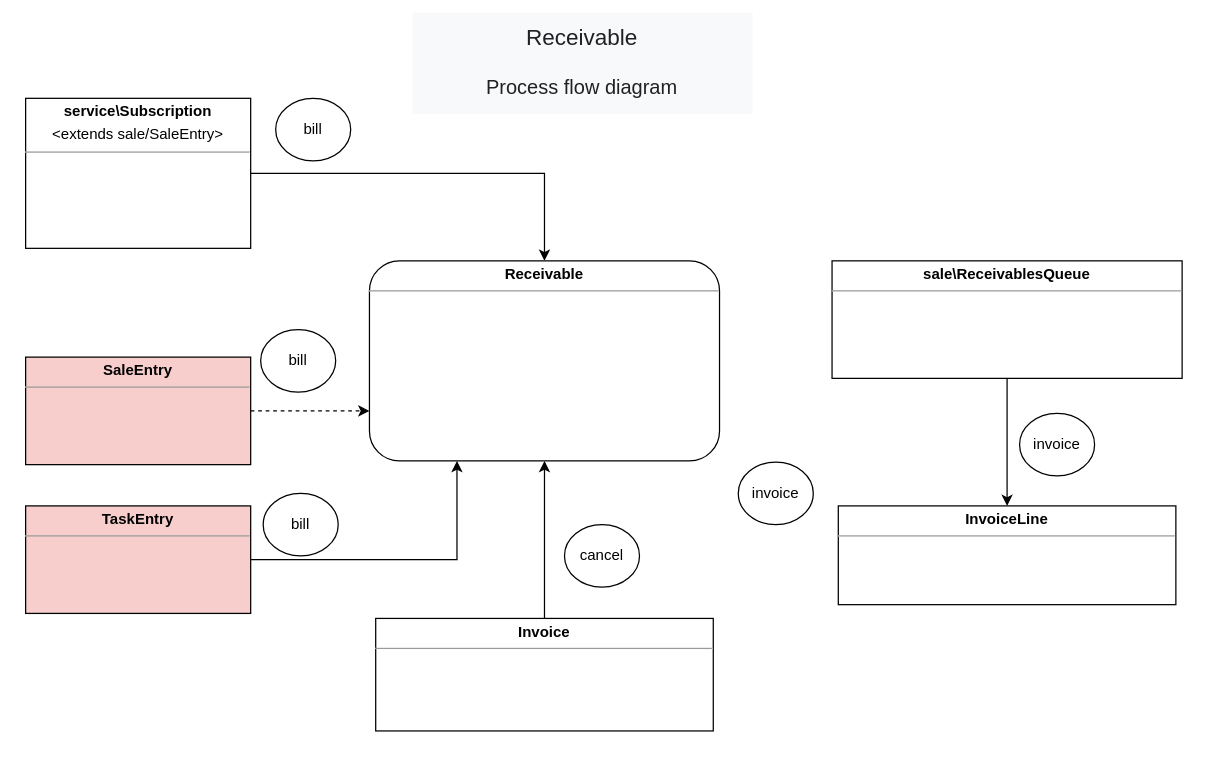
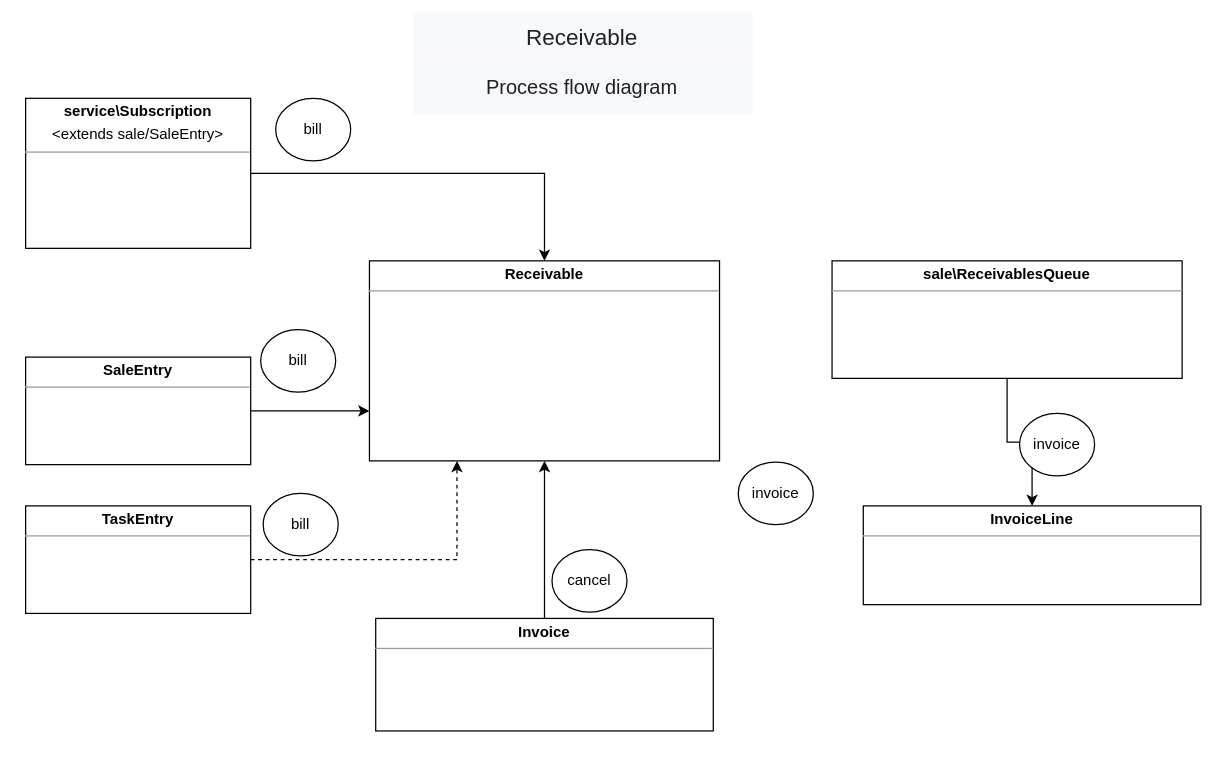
  <mxCell id="0" />
  <mxCell id="1" parent="0" />
  <mxCell id="2" value="&lt;p style=&quot;margin: 0px ; margin-top: 4px ; text-align: center&quot;&gt;&lt;b&gt;service\Subscription&lt;/b&gt;&lt;/p&gt;&lt;p style=&quot;margin: 0px ; margin-top: 4px ; text-align: center&quot;&gt;&amp;lt;extends sale/SaleEntry&amp;gt;&lt;br&gt;&lt;/p&gt;&lt;hr size=&quot;1&quot;&gt;&lt;p style=&quot;margin: 0px ; margin-left: 4px&quot;&gt;&lt;br&gt;&lt;/p&gt;" style="verticalAlign=top;align=left;overflow=fill;fontSize=12;fontFamily=Helvetica;html=1;rounded=0;shadow=0;comic=0;labelBackgroundColor=none;strokeWidth=1" parent="1" vertex="1"><mxGeometry x="20" y="78" width="180" height="120" as="geometry" /></mxCell>
- <mxCell id="3" value="&lt;p style=&quot;margin: 0px ; margin-top: 4px ; text-align: center&quot;&gt;&lt;b&gt;Receivable&lt;/b&gt;&lt;/p&gt;&lt;hr size=&quot;1&quot;&gt;&lt;p style=&quot;margin: 0px ; margin-left: 4px&quot;&gt;&lt;br&gt;&lt;/p&gt;&lt;p style=&quot;margin: 0px 0px 0px 4px;&quot;&gt;&lt;br&gt;&lt;/p&gt;" style="verticalAlign=top;align=left;overflow=fill;fontSize=12;fontFamily=Helvetica;html=1;shadow=0;comic=0;labelBackgroundColor=none;strokeWidth=1;rounded=1;" vertex="1" parent="1"><mxGeometry x="295" y="208" width="280" height="160" as="geometry" /></mxCell>
+ <mxCell id="3" value="&lt;p style=&quot;margin: 0px ; margin-top: 4px ; text-align: center&quot;&gt;&lt;b&gt;Receivable&lt;/b&gt;&lt;/p&gt;&lt;hr size=&quot;1&quot;&gt;&lt;p style=&quot;margin: 0px ; margin-left: 4px&quot;&gt;&lt;br&gt;&lt;/p&gt;&lt;p style=&quot;margin: 0px 0px 0px 4px;&quot;&gt;&lt;br&gt;&lt;/p&gt;" style="verticalAlign=top;align=left;overflow=fill;fontSize=12;fontFamily=Helvetica;html=1;rounded=0;shadow=0;comic=0;labelBackgroundColor=none;strokeWidth=1" vertex="1" parent="1"><mxGeometry x="295" y="208" width="280" height="160" as="geometry" /></mxCell>
  <mxCell id="4" value="&lt;p style=&quot;margin: 0px ; margin-top: 4px ; text-align: center&quot;&gt;&lt;b&gt;sale\ReceivablesQueue&lt;/b&gt;&lt;/p&gt;&lt;hr size=&quot;1&quot;&gt;&lt;p style=&quot;margin: 0px ; margin-left: 4px&quot;&gt;&lt;br&gt;&lt;/p&gt;&lt;p style=&quot;margin: 0px 0px 0px 4px;&quot;&gt;&lt;br&gt;&lt;/p&gt;&lt;p style=&quot;margin: 0px 0px 0px 4px;&quot;&gt;&lt;br&gt;&lt;/p&gt;&lt;p style=&quot;margin: 0px 0px 0px 4px;&quot;&gt;&lt;br&gt;&lt;/p&gt;&lt;p style=&quot;margin: 0px 0px 0px 4px;&quot;&gt;&lt;br&gt;&lt;/p&gt;&lt;p style=&quot;margin: 0px 0px 0px 4px;&quot;&gt;&lt;br&gt;&lt;/p&gt;&lt;p style=&quot;margin: 0px 0px 0px 4px;&quot;&gt;&lt;br&gt;&lt;/p&gt;&lt;p style=&quot;margin: 0px 0px 0px 4px;&quot;&gt;&lt;br&gt;&lt;/p&gt;" style="verticalAlign=top;align=left;overflow=fill;fontSize=12;fontFamily=Helvetica;html=1;rounded=0;shadow=0;comic=0;labelBackgroundColor=none;strokeWidth=1" vertex="1" parent="1"><mxGeometry x="665" y="208" width="280" height="94" as="geometry" /></mxCell>
- <mxCell id="5" value="&lt;p style=&quot;margin: 0px ; margin-top: 4px ; text-align: center&quot;&gt;&lt;b&gt;SaleEntry&lt;/b&gt;&lt;/p&gt;&lt;hr size=&quot;1&quot;&gt;&lt;p style=&quot;margin: 0px ; margin-left: 4px&quot;&gt;&lt;br&gt;&lt;/p&gt;&lt;p style=&quot;border-color: var(--border-color); margin: 0px 0px 0px 4px;&quot;&gt;&lt;span style=&quot;background-color: initial;&quot;&gt;&lt;br&gt;&lt;/span&gt;&lt;/p&gt;&lt;p style=&quot;margin: 0px 0px 0px 4px;&quot;&gt;&lt;br&gt;&lt;/p&gt;&lt;p style=&quot;margin: 0px 0px 0px 4px;&quot;&gt;&lt;br&gt;&lt;/p&gt;&lt;p style=&quot;margin: 0px 0px 0px 4px;&quot;&gt;&lt;br&gt;&lt;/p&gt;&lt;p style=&quot;margin: 0px 0px 0px 4px;&quot;&gt;&lt;br&gt;&lt;/p&gt;&lt;p style=&quot;margin: 0px 0px 0px 4px;&quot;&gt;&lt;br&gt;&lt;/p&gt;" style="verticalAlign=top;align=left;overflow=fill;fontSize=12;fontFamily=Helvetica;html=1;rounded=0;shadow=0;comic=0;labelBackgroundColor=none;strokeWidth=1;fillColor=#f8cecc;" vertex="1" parent="1"><mxGeometry x="20" y="285" width="180" height="86" as="geometry" /></mxCell>
+ <mxCell id="5" value="&lt;p style=&quot;margin: 0px ; margin-top: 4px ; text-align: center&quot;&gt;&lt;b&gt;SaleEntry&lt;/b&gt;&lt;/p&gt;&lt;hr size=&quot;1&quot;&gt;&lt;p style=&quot;margin: 0px ; margin-left: 4px&quot;&gt;&lt;br&gt;&lt;/p&gt;&lt;p style=&quot;border-color: var(--border-color); margin: 0px 0px 0px 4px;&quot;&gt;&lt;span style=&quot;background-color: initial;&quot;&gt;&lt;br&gt;&lt;/span&gt;&lt;/p&gt;&lt;p style=&quot;margin: 0px 0px 0px 4px;&quot;&gt;&lt;br&gt;&lt;/p&gt;&lt;p style=&quot;margin: 0px 0px 0px 4px;&quot;&gt;&lt;br&gt;&lt;/p&gt;&lt;p style=&quot;margin: 0px 0px 0px 4px;&quot;&gt;&lt;br&gt;&lt;/p&gt;&lt;p style=&quot;margin: 0px 0px 0px 4px;&quot;&gt;&lt;br&gt;&lt;/p&gt;&lt;p style=&quot;margin: 0px 0px 0px 4px;&quot;&gt;&lt;br&gt;&lt;/p&gt;" style="verticalAlign=top;align=left;overflow=fill;fontSize=12;fontFamily=Helvetica;html=1;rounded=0;shadow=0;comic=0;labelBackgroundColor=none;strokeWidth=1" vertex="1" parent="1"><mxGeometry x="20" y="285" width="180" height="86" as="geometry" /></mxCell>
  <mxCell id="6" value="&lt;p style=&quot;margin: 0px ; margin-top: 4px ; text-align: center&quot;&gt;&lt;b&gt;Invoice&lt;/b&gt;&lt;/p&gt;&lt;hr size=&quot;1&quot;&gt;&lt;p style=&quot;margin: 0px ; margin-left: 4px&quot;&gt;&lt;br&gt;&lt;/p&gt;&lt;p style=&quot;margin: 0px 0px 0px 4px&quot;&gt;&lt;br&gt;&lt;/p&gt;&lt;p style=&quot;margin: 0px 0px 0px 4px&quot;&gt;&lt;br&gt;&lt;/p&gt;&lt;p style=&quot;margin: 0px 0px 0px 4px&quot;&gt;&lt;br&gt;&lt;/p&gt;&lt;p style=&quot;margin: 0px 0px 0px 4px&quot;&gt;&lt;br&gt;&lt;/p&gt;" style="verticalAlign=top;align=left;overflow=fill;fontSize=12;fontFamily=Helvetica;html=1;rounded=0;shadow=0;comic=0;labelBackgroundColor=none;strokeWidth=1" vertex="1" parent="1"><mxGeometry x="300" y="494" width="270" height="90" as="geometry" /></mxCell>
- <mxCell id="7" value="&lt;p style=&quot;margin: 0px ; margin-top: 4px ; text-align: center&quot;&gt;&lt;b&gt;InvoiceLine&lt;/b&gt;&lt;/p&gt;&lt;hr size=&quot;1&quot;&gt;&lt;p style=&quot;margin: 0px ; margin-left: 4px&quot;&gt;&lt;br&gt;&lt;/p&gt;&lt;p style=&quot;margin: 0px 0px 0px 4px;&quot;&gt;&lt;br&gt;&lt;/p&gt;&lt;p style=&quot;margin: 0px 0px 0px 4px;&quot;&gt;&lt;br&gt;&lt;/p&gt;&lt;p style=&quot;margin: 0px 0px 0px 4px;&quot;&gt;&lt;br&gt;&lt;/p&gt;&lt;p style=&quot;margin: 0px 0px 0px 4px;&quot;&gt;&lt;br&gt;&lt;/p&gt;" style="verticalAlign=top;align=left;overflow=fill;fontSize=12;fontFamily=Helvetica;html=1;rounded=0;shadow=0;comic=0;labelBackgroundColor=none;strokeWidth=1" vertex="1" parent="1"><mxGeometry x="670" y="404" width="270" height="79" as="geometry" /></mxCell>
- <mxCell id="8" value="" style="endArrow=classic;html=1;rounded=0;exitX=1;exitY=0.5;exitDx=0;exitDy=0;entryX=0;entryY=0.75;entryDx=0;entryDy=0;dashed=1;" edge="1" parent="1" source="5" target="3"><mxGeometry width="50" height="50" relative="1" as="geometry"><mxPoint x="940" y="478" as="sourcePoint" /><mxPoint x="290" y="433" as="targetPoint" /></mxGeometry></mxCell>
+ <mxCell id="7" value="&lt;p style=&quot;margin: 0px ; margin-top: 4px ; text-align: center&quot;&gt;&lt;b&gt;InvoiceLine&lt;/b&gt;&lt;/p&gt;&lt;hr size=&quot;1&quot;&gt;&lt;p style=&quot;margin: 0px ; margin-left: 4px&quot;&gt;&lt;br&gt;&lt;/p&gt;&lt;p style=&quot;margin: 0px 0px 0px 4px;&quot;&gt;&lt;br&gt;&lt;/p&gt;&lt;p style=&quot;margin: 0px 0px 0px 4px;&quot;&gt;&lt;br&gt;&lt;/p&gt;&lt;p style=&quot;margin: 0px 0px 0px 4px;&quot;&gt;&lt;br&gt;&lt;/p&gt;&lt;p style=&quot;margin: 0px 0px 0px 4px;&quot;&gt;&lt;br&gt;&lt;/p&gt;" style="verticalAlign=top;align=left;overflow=fill;fontSize=12;fontFamily=Helvetica;html=1;rounded=0;shadow=0;comic=0;labelBackgroundColor=none;strokeWidth=1" vertex="1" parent="1"><mxGeometry x="690" y="404" width="270" height="79" as="geometry" /></mxCell>
+ <mxCell id="8" value="" style="endArrow=classic;html=1;rounded=0;exitX=1;exitY=0.5;exitDx=0;exitDy=0;entryX=0;entryY=0.75;entryDx=0;entryDy=0;" edge="1" parent="1" source="5" target="3"><mxGeometry width="50" height="50" relative="1" as="geometry"><mxPoint x="940" y="478" as="sourcePoint" /><mxPoint x="290" y="433" as="targetPoint" /></mxGeometry></mxCell>
  <mxCell id="9" value="bill" style="ellipse;whiteSpace=wrap;html=1;" vertex="1" parent="1"><mxGeometry x="208" y="263" width="60" height="50" as="geometry" /></mxCell>
  <mxCell id="10" value="" style="endArrow=classic;html=1;rounded=0;exitX=1;exitY=0.5;exitDx=0;exitDy=0;entryX=0.5;entryY=0;entryDx=0;entryDy=0;edgeStyle=orthogonalEdgeStyle;" edge="1" parent="1" source="2" target="3"><mxGeometry width="50" height="50" relative="1" as="geometry"><mxPoint x="940" y="478" as="sourcePoint" /><mxPoint x="990" y="428" as="targetPoint" /></mxGeometry></mxCell>
  <mxCell id="11" value="bill" style="ellipse;whiteSpace=wrap;html=1;" vertex="1" parent="1"><mxGeometry x="220" y="78" width="60" height="50" as="geometry" /></mxCell>
  <mxCell id="12" value="invoice" style="ellipse;whiteSpace=wrap;html=1;" vertex="1" parent="1"><mxGeometry x="590" y="369" width="60" height="50" as="geometry" /></mxCell>
  <mxCell id="13" value="" style="endArrow=classic;html=1;rounded=0;exitX=0.5;exitY=1;exitDx=0;exitDy=0;entryX=0.5;entryY=0;entryDx=0;entryDy=0;edgeStyle=orthogonalEdgeStyle;" edge="1" parent="1" source="4" target="7"><mxGeometry width="50" height="50" relative="1" as="geometry"><mxPoint x="445" y="378" as="sourcePoint" /><mxPoint x="680" y="417" as="targetPoint" /></mxGeometry></mxCell>
  <mxCell id="14" value="invoice" style="ellipse;whiteSpace=wrap;html=1;" vertex="1" parent="1"><mxGeometry x="815" y="330" width="60" height="50" as="geometry" /></mxCell>
- <mxCell id="15" value="&lt;p style=&quot;margin: 0px ; margin-top: 4px ; text-align: center&quot;&gt;&lt;b&gt;TaskEntry&lt;/b&gt;&lt;/p&gt;&lt;hr size=&quot;1&quot;&gt;&lt;p style=&quot;margin: 0px ; margin-left: 4px&quot;&gt;&lt;br&gt;&lt;/p&gt;&lt;p style=&quot;border-color: var(--border-color); margin: 0px 0px 0px 4px;&quot;&gt;&lt;span style=&quot;background-color: initial;&quot;&gt;&lt;br&gt;&lt;/span&gt;&lt;/p&gt;&lt;p style=&quot;margin: 0px 0px 0px 4px;&quot;&gt;&lt;br&gt;&lt;/p&gt;&lt;p style=&quot;margin: 0px 0px 0px 4px;&quot;&gt;&lt;br&gt;&lt;/p&gt;&lt;p style=&quot;margin: 0px 0px 0px 4px;&quot;&gt;&lt;br&gt;&lt;/p&gt;&lt;p style=&quot;margin: 0px 0px 0px 4px;&quot;&gt;&lt;br&gt;&lt;/p&gt;&lt;p style=&quot;margin: 0px 0px 0px 4px;&quot;&gt;&lt;br&gt;&lt;/p&gt;" style="verticalAlign=top;align=left;overflow=fill;fontSize=12;fontFamily=Helvetica;html=1;rounded=0;shadow=0;comic=0;labelBackgroundColor=none;strokeWidth=1;fillColor=#f8cecc;" vertex="1" parent="1"><mxGeometry x="20" y="404" width="180" height="86" as="geometry" /></mxCell>
- <mxCell id="16" value="" style="endArrow=classic;html=1;rounded=0;exitX=1;exitY=0.5;exitDx=0;exitDy=0;entryX=0.25;entryY=1;entryDx=0;entryDy=0;edgeStyle=orthogonalEdgeStyle;" edge="1" parent="1" source="15" target="3"><mxGeometry width="50" height="50" relative="1" as="geometry"><mxPoint x="210" y="338" as="sourcePoint" /><mxPoint x="305" y="338" as="targetPoint" /><Array as="points"><mxPoint x="365" y="447" /></Array></mxGeometry></mxCell>
+ <mxCell id="15" value="&lt;p style=&quot;margin: 0px ; margin-top: 4px ; text-align: center&quot;&gt;&lt;b&gt;TaskEntry&lt;/b&gt;&lt;/p&gt;&lt;hr size=&quot;1&quot;&gt;&lt;p style=&quot;margin: 0px ; margin-left: 4px&quot;&gt;&lt;br&gt;&lt;/p&gt;&lt;p style=&quot;border-color: var(--border-color); margin: 0px 0px 0px 4px;&quot;&gt;&lt;span style=&quot;background-color: initial;&quot;&gt;&lt;br&gt;&lt;/span&gt;&lt;/p&gt;&lt;p style=&quot;margin: 0px 0px 0px 4px;&quot;&gt;&lt;br&gt;&lt;/p&gt;&lt;p style=&quot;margin: 0px 0px 0px 4px;&quot;&gt;&lt;br&gt;&lt;/p&gt;&lt;p style=&quot;margin: 0px 0px 0px 4px;&quot;&gt;&lt;br&gt;&lt;/p&gt;&lt;p style=&quot;margin: 0px 0px 0px 4px;&quot;&gt;&lt;br&gt;&lt;/p&gt;&lt;p style=&quot;margin: 0px 0px 0px 4px;&quot;&gt;&lt;br&gt;&lt;/p&gt;" style="verticalAlign=top;align=left;overflow=fill;fontSize=12;fontFamily=Helvetica;html=1;rounded=0;shadow=0;comic=0;labelBackgroundColor=none;strokeWidth=1" vertex="1" parent="1"><mxGeometry x="20" y="404" width="180" height="86" as="geometry" /></mxCell>
+ <mxCell id="16" value="" style="endArrow=classic;html=1;rounded=0;exitX=1;exitY=0.5;exitDx=0;exitDy=0;entryX=0.25;entryY=1;entryDx=0;entryDy=0;edgeStyle=orthogonalEdgeStyle;dashed=1;" edge="1" parent="1" source="15" target="3"><mxGeometry width="50" height="50" relative="1" as="geometry"><mxPoint x="210" y="338" as="sourcePoint" /><mxPoint x="305" y="338" as="targetPoint" /><Array as="points"><mxPoint x="365" y="447" /></Array></mxGeometry></mxCell>
  <mxCell id="17" value="bill" style="ellipse;whiteSpace=wrap;html=1;" vertex="1" parent="1"><mxGeometry x="210" y="394" width="60" height="50" as="geometry" /></mxCell>
  <mxCell id="18" value="" style="endArrow=classic;html=1;rounded=0;exitX=0.5;exitY=0;exitDx=0;exitDy=0;edgeStyle=orthogonalEdgeStyle;entryX=0.5;entryY=1;entryDx=0;entryDy=0;" edge="1" parent="1" source="6" target="3"><mxGeometry width="50" height="50" relative="1" as="geometry"><mxPoint x="815" y="312" as="sourcePoint" /><mxPoint x="400" y="374" as="targetPoint" /></mxGeometry></mxCell>
- <mxCell id="19" value="cancel" style="ellipse;whiteSpace=wrap;html=1;" vertex="1" parent="1"><mxGeometry x="451" y="419" width="60" height="50" as="geometry" /></mxCell>
+ <mxCell id="19" value="cancel" style="ellipse;whiteSpace=wrap;html=1;" vertex="1" parent="1"><mxGeometry x="441" y="439" width="60" height="50" as="geometry" /></mxCell>
  <mxCell id="20" value="&lt;pre style=&quot;unicode-bidi: isolate; line-height: 36px; background-color: rgb(248, 249, 250); border: none; padding: 2px 0.14em 2px 0px; position: relative; margin-top: -2px; margin-bottom: -2px; resize: none; font-family: inherit; overflow: hidden; width: 270px; overflow-wrap: break-word; color: rgb(32, 33, 36);&quot; dir=&quot;ltr&quot; id=&quot;tw-target-text&quot; data-placeholder=&quot;Traduction&quot; class=&quot;tw-data-text tw-text-large tw-ta&quot;&gt;&lt;font style=&quot;font-size: 18px;&quot;&gt;Receivable&lt;/font&gt;&lt;/pre&gt;&lt;pre style=&quot;unicode-bidi: isolate; line-height: 36px; background-color: rgb(248, 249, 250); border: none; padding: 2px 0.14em 2px 0px; position: relative; margin-top: -2px; margin-bottom: -2px; resize: none; font-family: inherit; overflow: hidden; width: 270px; overflow-wrap: break-word; color: rgb(32, 33, 36);&quot; dir=&quot;ltr&quot; id=&quot;tw-target-text&quot; data-placeholder=&quot;Traduction&quot; class=&quot;tw-data-text tw-text-large tw-ta&quot;&gt;&lt;font size=&quot;3&quot;&gt;Process flow diagram&lt;/font&gt;&lt;/pre&gt;" style="text;html=1;strokeColor=none;fillColor=none;align=center;verticalAlign=middle;whiteSpace=wrap;rounded=0;" vertex="1" parent="1"><mxGeometry x="286" y="20" width="360" height="60" as="geometry" /></mxCell>
